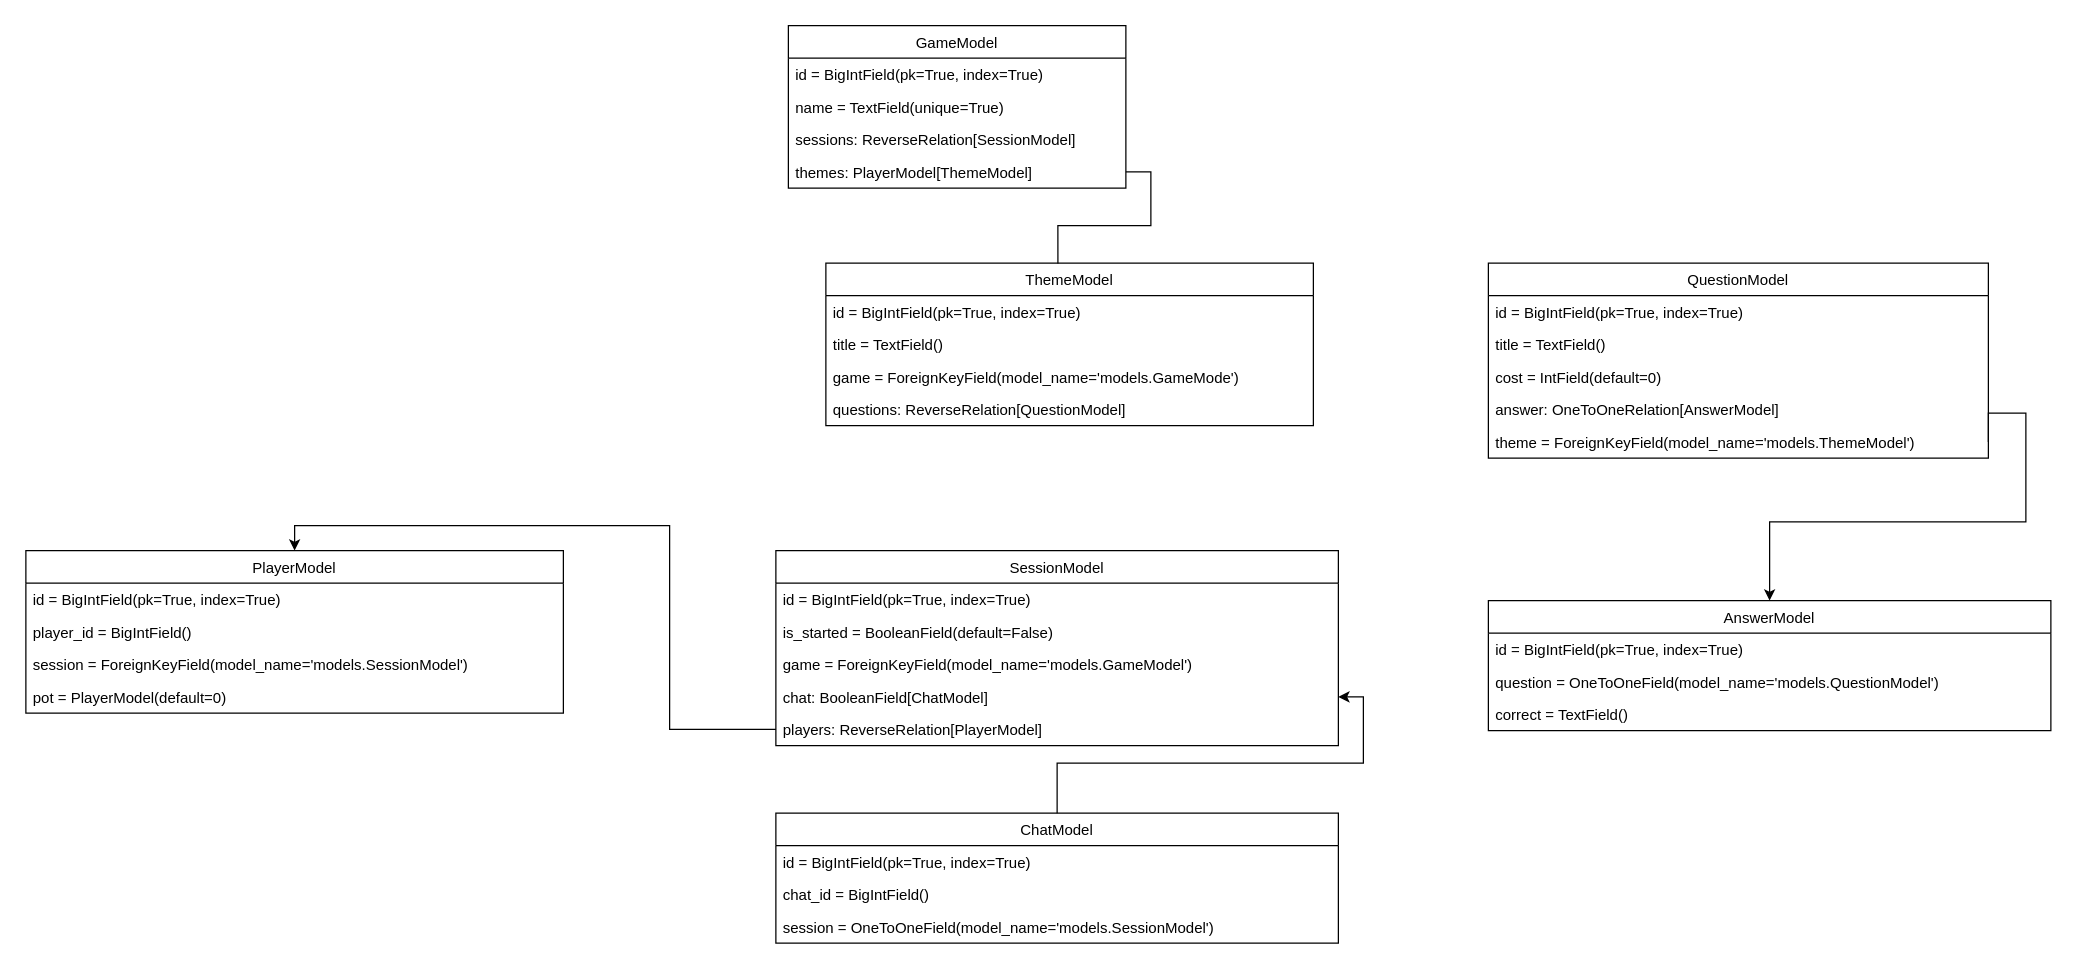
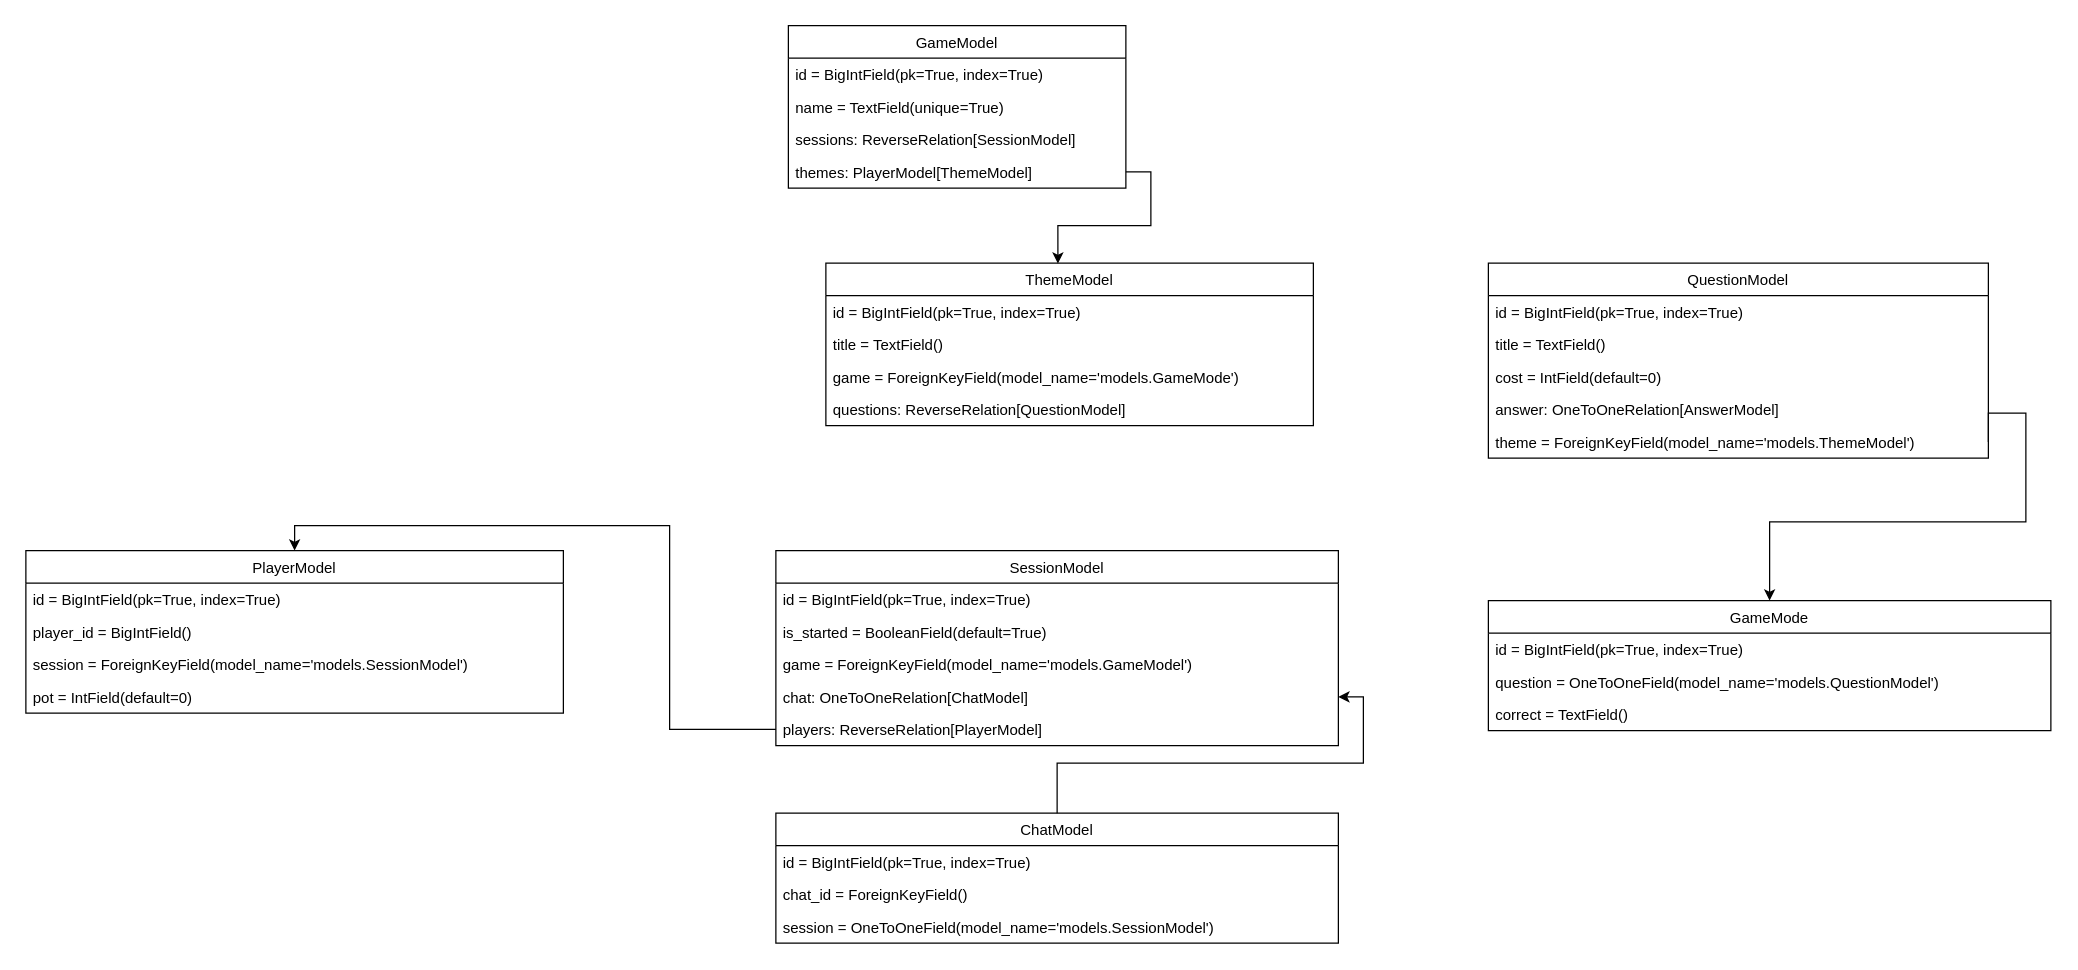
  <mxCell id="0" />
  <mxCell id="1" parent="0" />
  <mxCell id="2" value="GameModel" style="swimlane;fontStyle=0;childLayout=stackLayout;horizontal=1;startSize=26;fillColor=none;horizontalStack=0;resizeParent=1;resizeParentMax=0;resizeLast=0;collapsible=1;marginBottom=0;" vertex="1" parent="1"><mxGeometry x="630" y="20" width="270" height="130" as="geometry" /></mxCell>
  <mxCell id="3" value="id = BigIntField(pk=True, index=True)" style="text;strokeColor=none;fillColor=none;align=left;verticalAlign=top;spacingLeft=4;spacingRight=4;overflow=hidden;rotatable=0;points=[[0,0.5],[1,0.5]];portConstraint=eastwest;" vertex="1" parent="2"><mxGeometry y="26" width="270" height="26" as="geometry" /></mxCell>
  <mxCell id="4" value="name = TextField(unique=True)" style="text;strokeColor=none;fillColor=none;align=left;verticalAlign=top;spacingLeft=4;spacingRight=4;overflow=hidden;rotatable=0;points=[[0,0.5],[1,0.5]];portConstraint=eastwest;" vertex="1" parent="2"><mxGeometry y="52" width="270" height="26" as="geometry" /></mxCell>
  <mxCell id="5" value="sessions: ReverseRelation[SessionModel]" style="text;strokeColor=none;fillColor=none;align=left;verticalAlign=top;spacingLeft=4;spacingRight=4;overflow=hidden;rotatable=0;points=[[0,0.5],[1,0.5]];portConstraint=eastwest;" vertex="1" parent="2"><mxGeometry y="78" width="270" height="26" as="geometry" /></mxCell>
  <mxCell id="6" value="themes: PlayerModel[ThemeModel]" style="text;strokeColor=none;fillColor=none;align=left;verticalAlign=top;spacingLeft=4;spacingRight=4;overflow=hidden;rotatable=0;points=[[0,0.5],[1,0.5]];portConstraint=eastwest;" vertex="1" parent="2"><mxGeometry y="104" width="270" height="26" as="geometry" /></mxCell>
  <mxCell id="7" value="ThemeModel" style="swimlane;fontStyle=0;childLayout=stackLayout;horizontal=1;startSize=26;fillColor=none;horizontalStack=0;resizeParent=1;resizeParentMax=0;resizeLast=0;collapsible=1;marginBottom=0;" vertex="1" parent="1"><mxGeometry x="660" y="210" width="390" height="130" as="geometry" /></mxCell>
  <mxCell id="8" value="id = BigIntField(pk=True, index=True)" style="text;strokeColor=none;fillColor=none;align=left;verticalAlign=top;spacingLeft=4;spacingRight=4;overflow=hidden;rotatable=0;points=[[0,0.5],[1,0.5]];portConstraint=eastwest;" vertex="1" parent="7"><mxGeometry y="26" width="390" height="26" as="geometry" /></mxCell>
  <mxCell id="9" value="title = TextField()" style="text;strokeColor=none;fillColor=none;align=left;verticalAlign=top;spacingLeft=4;spacingRight=4;overflow=hidden;rotatable=0;points=[[0,0.5],[1,0.5]];portConstraint=eastwest;" vertex="1" parent="7"><mxGeometry y="52" width="390" height="26" as="geometry" /></mxCell>
  <mxCell id="10" value="game = ForeignKeyField(model_name='models.GameMode')" style="text;strokeColor=none;fillColor=none;align=left;verticalAlign=top;spacingLeft=4;spacingRight=4;overflow=hidden;rotatable=0;points=[[0,0.5],[1,0.5]];portConstraint=eastwest;" vertex="1" parent="7"><mxGeometry y="78" width="390" height="26" as="geometry" /></mxCell>
  <mxCell id="11" value="questions: ReverseRelation[QuestionModel]" style="text;strokeColor=none;fillColor=none;align=left;verticalAlign=top;spacingLeft=4;spacingRight=4;overflow=hidden;rotatable=0;points=[[0,0.5],[1,0.5]];portConstraint=eastwest;" vertex="1" parent="7"><mxGeometry y="104" width="390" height="26" as="geometry" /></mxCell>
  <mxCell id="12" value="QuestionModel" style="swimlane;fontStyle=0;childLayout=stackLayout;horizontal=1;startSize=26;fillColor=none;horizontalStack=0;resizeParent=1;resizeParentMax=0;resizeLast=0;collapsible=1;marginBottom=0;" vertex="1" parent="1"><mxGeometry x="1190" y="210" width="400" height="156" as="geometry" /></mxCell>
  <mxCell id="13" value="id = BigIntField(pk=True, index=True)" style="text;strokeColor=none;fillColor=none;align=left;verticalAlign=top;spacingLeft=4;spacingRight=4;overflow=hidden;rotatable=0;points=[[0,0.5],[1,0.5]];portConstraint=eastwest;" vertex="1" parent="12"><mxGeometry y="26" width="400" height="26" as="geometry" /></mxCell>
  <mxCell id="14" value="title = TextField()" style="text;strokeColor=none;fillColor=none;align=left;verticalAlign=top;spacingLeft=4;spacingRight=4;overflow=hidden;rotatable=0;points=[[0,0.5],[1,0.5]];portConstraint=eastwest;" vertex="1" parent="12"><mxGeometry y="52" width="400" height="26" as="geometry" /></mxCell>
  <mxCell id="15" value="cost = IntField(default=0)" style="text;strokeColor=none;fillColor=none;align=left;verticalAlign=top;spacingLeft=4;spacingRight=4;overflow=hidden;rotatable=0;points=[[0,0.5],[1,0.5]];portConstraint=eastwest;" vertex="1" parent="12"><mxGeometry y="78" width="400" height="26" as="geometry" /></mxCell>
  <mxCell id="16" value="answer: OneToOneRelation[AnswerModel]" style="text;strokeColor=none;fillColor=none;align=left;verticalAlign=top;spacingLeft=4;spacingRight=4;overflow=hidden;rotatable=0;points=[[0,0.5],[1,0.5]];portConstraint=eastwest;" vertex="1" parent="12"><mxGeometry y="104" width="400" height="26" as="geometry" /></mxCell>
  <mxCell id="17" value="theme = ForeignKeyField(model_name='models.ThemeModel')" style="text;strokeColor=none;fillColor=none;align=left;verticalAlign=top;spacingLeft=4;spacingRight=4;overflow=hidden;rotatable=0;points=[[0,0.5],[1,0.5]];portConstraint=eastwest;" vertex="1" parent="12"><mxGeometry y="130" width="400" height="26" as="geometry" /></mxCell>
- <mxCell id="18" style="edgeStyle=orthogonalEdgeStyle;rounded=0;orthogonalLoop=1;jettySize=auto;html=1;entryX=0.476;entryY=0.003;entryDx=0;entryDy=0;entryPerimeter=0;endArrow=none;" edge="1" parent="1" source="6" target="7"><mxGeometry relative="1" as="geometry" /></mxCell>
- <mxCell id="19" value="AnswerModel" style="swimlane;fontStyle=0;childLayout=stackLayout;horizontal=1;startSize=26;fillColor=none;horizontalStack=0;resizeParent=1;resizeParentMax=0;resizeLast=0;collapsible=1;marginBottom=0;" vertex="1" parent="1"><mxGeometry x="1190" y="480" width="450" height="104" as="geometry" /></mxCell>
+ <mxCell id="18" style="edgeStyle=orthogonalEdgeStyle;rounded=0;orthogonalLoop=1;jettySize=auto;html=1;entryX=0.476;entryY=0.003;entryDx=0;entryDy=0;entryPerimeter=0;" edge="1" parent="1" source="6" target="7"><mxGeometry relative="1" as="geometry" /></mxCell>
+ <mxCell id="19" value="GameMode" style="swimlane;fontStyle=0;childLayout=stackLayout;horizontal=1;startSize=26;fillColor=none;horizontalStack=0;resizeParent=1;resizeParentMax=0;resizeLast=0;collapsible=1;marginBottom=0;" vertex="1" parent="1"><mxGeometry x="1190" y="480" width="450" height="104" as="geometry" /></mxCell>
  <mxCell id="20" value="id = BigIntField(pk=True, index=True)" style="text;strokeColor=none;fillColor=none;align=left;verticalAlign=top;spacingLeft=4;spacingRight=4;overflow=hidden;rotatable=0;points=[[0,0.5],[1,0.5]];portConstraint=eastwest;" vertex="1" parent="19"><mxGeometry y="26" width="450" height="26" as="geometry" /></mxCell>
  <mxCell id="21" value="question = OneToOneField(model_name='models.QuestionModel')" style="text;strokeColor=none;fillColor=none;align=left;verticalAlign=top;spacingLeft=4;spacingRight=4;overflow=hidden;rotatable=0;points=[[0,0.5],[1,0.5]];portConstraint=eastwest;" vertex="1" parent="19"><mxGeometry y="52" width="450" height="26" as="geometry" /></mxCell>
  <mxCell id="22" value="correct = TextField()" style="text;strokeColor=none;fillColor=none;align=left;verticalAlign=top;spacingLeft=4;spacingRight=4;overflow=hidden;rotatable=0;points=[[0,0.5],[1,0.5]];portConstraint=eastwest;" vertex="1" parent="19"><mxGeometry y="78" width="450" height="26" as="geometry" /></mxCell>
  <mxCell id="23" style="edgeStyle=orthogonalEdgeStyle;rounded=0;orthogonalLoop=1;jettySize=auto;html=1;" edge="1" parent="1" target="19"><mxGeometry relative="1" as="geometry"><mxPoint x="1590" y="353" as="sourcePoint" /><Array as="points"><mxPoint x="1590" y="330" /><mxPoint x="1620" y="330" /><mxPoint x="1620" y="417" /><mxPoint x="1415" y="417" /></Array></mxGeometry></mxCell>
  <mxCell id="24" value="SessionModel" style="swimlane;fontStyle=0;childLayout=stackLayout;horizontal=1;startSize=26;fillColor=none;horizontalStack=0;resizeParent=1;resizeParentMax=0;resizeLast=0;collapsible=1;marginBottom=0;" vertex="1" parent="1"><mxGeometry x="620" y="440" width="450" height="156" as="geometry" /></mxCell>
  <mxCell id="25" value="id = BigIntField(pk=True, index=True)" style="text;strokeColor=none;fillColor=none;align=left;verticalAlign=top;spacingLeft=4;spacingRight=4;overflow=hidden;rotatable=0;points=[[0,0.5],[1,0.5]];portConstraint=eastwest;" vertex="1" parent="24"><mxGeometry y="26" width="450" height="26" as="geometry" /></mxCell>
- <mxCell id="26" value="is_started = BooleanField(default=False)" style="text;strokeColor=none;fillColor=none;align=left;verticalAlign=top;spacingLeft=4;spacingRight=4;overflow=hidden;rotatable=0;points=[[0,0.5],[1,0.5]];portConstraint=eastwest;" vertex="1" parent="24"><mxGeometry y="52" width="450" height="26" as="geometry" /></mxCell>
+ <mxCell id="26" value="is_started = BooleanField(default=True)" style="text;strokeColor=none;fillColor=none;align=left;verticalAlign=top;spacingLeft=4;spacingRight=4;overflow=hidden;rotatable=0;points=[[0,0.5],[1,0.5]];portConstraint=eastwest;" vertex="1" parent="24"><mxGeometry y="52" width="450" height="26" as="geometry" /></mxCell>
  <mxCell id="27" value="game = ForeignKeyField(model_name='models.GameModel')" style="text;strokeColor=none;fillColor=none;align=left;verticalAlign=top;spacingLeft=4;spacingRight=4;overflow=hidden;rotatable=0;points=[[0,0.5],[1,0.5]];portConstraint=eastwest;" vertex="1" parent="24"><mxGeometry y="78" width="450" height="26" as="geometry" /></mxCell>
- <mxCell id="28" value="chat: BooleanField[ChatModel]" style="text;strokeColor=none;fillColor=none;align=left;verticalAlign=top;spacingLeft=4;spacingRight=4;overflow=hidden;rotatable=0;points=[[0,0.5],[1,0.5]];portConstraint=eastwest;" vertex="1" parent="24"><mxGeometry y="104" width="450" height="26" as="geometry" /></mxCell>
+ <mxCell id="28" value="chat: OneToOneRelation[ChatModel]" style="text;strokeColor=none;fillColor=none;align=left;verticalAlign=top;spacingLeft=4;spacingRight=4;overflow=hidden;rotatable=0;points=[[0,0.5],[1,0.5]];portConstraint=eastwest;" vertex="1" parent="24"><mxGeometry y="104" width="450" height="26" as="geometry" /></mxCell>
  <mxCell id="29" value="players: ReverseRelation[PlayerModel]" style="text;strokeColor=none;fillColor=none;align=left;verticalAlign=top;spacingLeft=4;spacingRight=4;overflow=hidden;rotatable=0;points=[[0,0.5],[1,0.5]];portConstraint=eastwest;" vertex="1" parent="24"><mxGeometry y="130" width="450" height="26" as="geometry" /></mxCell>
  <mxCell id="30" style="edgeStyle=orthogonalEdgeStyle;rounded=0;orthogonalLoop=1;jettySize=auto;html=1;entryX=1;entryY=0.5;entryDx=0;entryDy=0;" edge="1" parent="1" source="31" target="28"><mxGeometry relative="1" as="geometry" /></mxCell>
  <mxCell id="31" value="ChatModel" style="swimlane;fontStyle=0;childLayout=stackLayout;horizontal=1;startSize=26;fillColor=none;horizontalStack=0;resizeParent=1;resizeParentMax=0;resizeLast=0;collapsible=1;marginBottom=0;" vertex="1" parent="1"><mxGeometry x="620" y="650" width="450" height="104" as="geometry" /></mxCell>
  <mxCell id="32" value="id = BigIntField(pk=True, index=True)" style="text;strokeColor=none;fillColor=none;align=left;verticalAlign=top;spacingLeft=4;spacingRight=4;overflow=hidden;rotatable=0;points=[[0,0.5],[1,0.5]];portConstraint=eastwest;" vertex="1" parent="31"><mxGeometry y="26" width="450" height="26" as="geometry" /></mxCell>
- <mxCell id="33" value="chat_id = BigIntField()" style="text;strokeColor=none;fillColor=none;align=left;verticalAlign=top;spacingLeft=4;spacingRight=4;overflow=hidden;rotatable=0;points=[[0,0.5],[1,0.5]];portConstraint=eastwest;" vertex="1" parent="31"><mxGeometry y="52" width="450" height="26" as="geometry" /></mxCell>
+ <mxCell id="33" value="chat_id = ForeignKeyField()" style="text;strokeColor=none;fillColor=none;align=left;verticalAlign=top;spacingLeft=4;spacingRight=4;overflow=hidden;rotatable=0;points=[[0,0.5],[1,0.5]];portConstraint=eastwest;" vertex="1" parent="31"><mxGeometry y="52" width="450" height="26" as="geometry" /></mxCell>
  <mxCell id="34" value="session = OneToOneField(model_name='models.SessionModel')" style="text;strokeColor=none;fillColor=none;align=left;verticalAlign=top;spacingLeft=4;spacingRight=4;overflow=hidden;rotatable=0;points=[[0,0.5],[1,0.5]];portConstraint=eastwest;" vertex="1" parent="31"><mxGeometry y="78" width="450" height="26" as="geometry" /></mxCell>
  <mxCell id="35" value="PlayerModel" style="swimlane;fontStyle=0;childLayout=stackLayout;horizontal=1;startSize=26;fillColor=none;horizontalStack=0;resizeParent=1;resizeParentMax=0;resizeLast=0;collapsible=1;marginBottom=0;" vertex="1" parent="1"><mxGeometry x="20" y="440" width="430" height="130" as="geometry" /></mxCell>
  <mxCell id="36" value="id = BigIntField(pk=True, index=True)" style="text;strokeColor=none;fillColor=none;align=left;verticalAlign=top;spacingLeft=4;spacingRight=4;overflow=hidden;rotatable=0;points=[[0,0.5],[1,0.5]];portConstraint=eastwest;" vertex="1" parent="35"><mxGeometry y="26" width="430" height="26" as="geometry" /></mxCell>
  <mxCell id="37" value="player_id = BigIntField()" style="text;strokeColor=none;fillColor=none;align=left;verticalAlign=top;spacingLeft=4;spacingRight=4;overflow=hidden;rotatable=0;points=[[0,0.5],[1,0.5]];portConstraint=eastwest;" vertex="1" parent="35"><mxGeometry y="52" width="430" height="26" as="geometry" /></mxCell>
  <mxCell id="38" value="session = ForeignKeyField(model_name='models.SessionModel')" style="text;strokeColor=none;fillColor=none;align=left;verticalAlign=top;spacingLeft=4;spacingRight=4;overflow=hidden;rotatable=0;points=[[0,0.5],[1,0.5]];portConstraint=eastwest;" vertex="1" parent="35"><mxGeometry y="78" width="430" height="26" as="geometry" /></mxCell>
- <mxCell id="39" value="pot = PlayerModel(default=0)" style="text;strokeColor=none;fillColor=none;align=left;verticalAlign=top;spacingLeft=4;spacingRight=4;overflow=hidden;rotatable=0;points=[[0,0.5],[1,0.5]];portConstraint=eastwest;" vertex="1" parent="35"><mxGeometry y="104" width="430" height="26" as="geometry" /></mxCell>
+ <mxCell id="39" value="pot = IntField(default=0)" style="text;strokeColor=none;fillColor=none;align=left;verticalAlign=top;spacingLeft=4;spacingRight=4;overflow=hidden;rotatable=0;points=[[0,0.5],[1,0.5]];portConstraint=eastwest;" vertex="1" parent="35"><mxGeometry y="104" width="430" height="26" as="geometry" /></mxCell>
  <mxCell id="40" style="edgeStyle=orthogonalEdgeStyle;rounded=0;orthogonalLoop=1;jettySize=auto;html=1;entryX=0.5;entryY=0;entryDx=0;entryDy=0;" edge="1" parent="1" source="29" target="35"><mxGeometry relative="1" as="geometry" /></mxCell>
